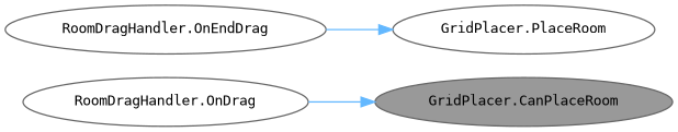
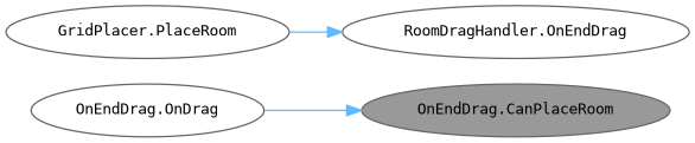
  digraph {
    rankdir=RL
    node [color=grey40 fillcolor=white fontname=Consolas fontsize=10 margin=0.1 style=filled]
    edge [color=steelblue1 dir=back fontname=Helvetica fontsize=10 labelfontname=Helvetica labelfontsize=10 style=solid]
-   n1 [color=gray40 fillcolor=grey60 fontcolor=black height=0.2 label="GridPlacer.CanPlaceRoom" width=0.4]
-   n2 [height=0.2 label="RoomDragHandler.OnDrag" width=0.4]
+   n1 [color=gray40 fillcolor=grey60 fontcolor=black height=0.2 label="OnEndDrag.CanPlaceRoom" width=0.4]
+   n2 [height=0.2 label="OnEndDrag.OnDrag" width=0.4]
    n3 [height=0.2 label="GridPlacer.PlaceRoom" width=0.4]
    n4 [height=0.2 label="RoomDragHandler.OnEndDrag" width=0.4]
    n1 -> n2
-   n3 -> n4
+   n4 -> n3
  }
